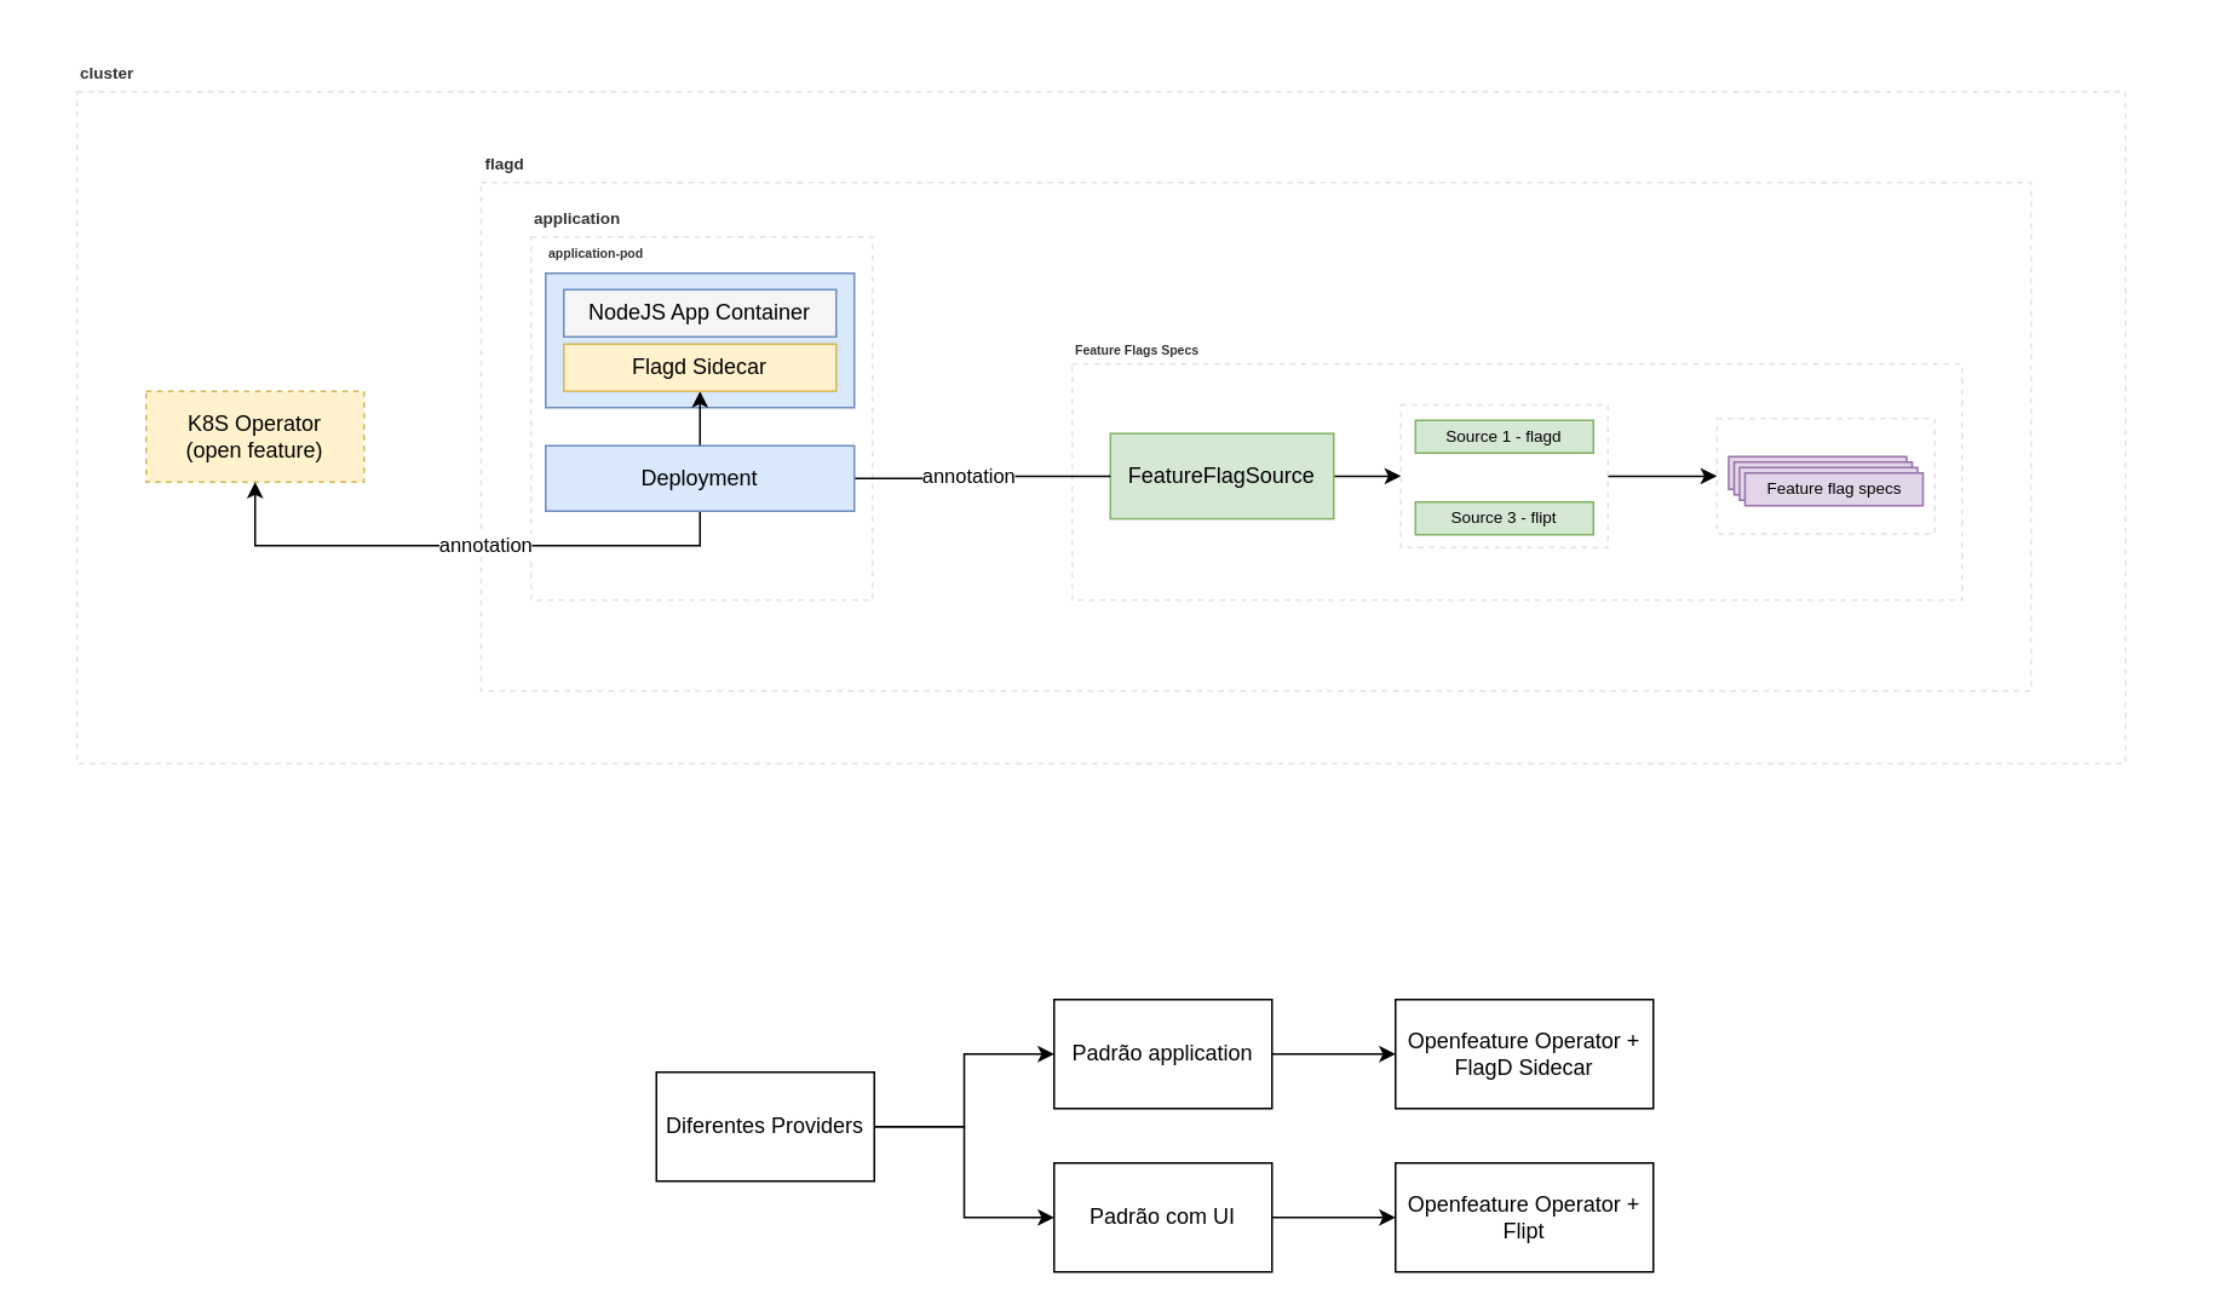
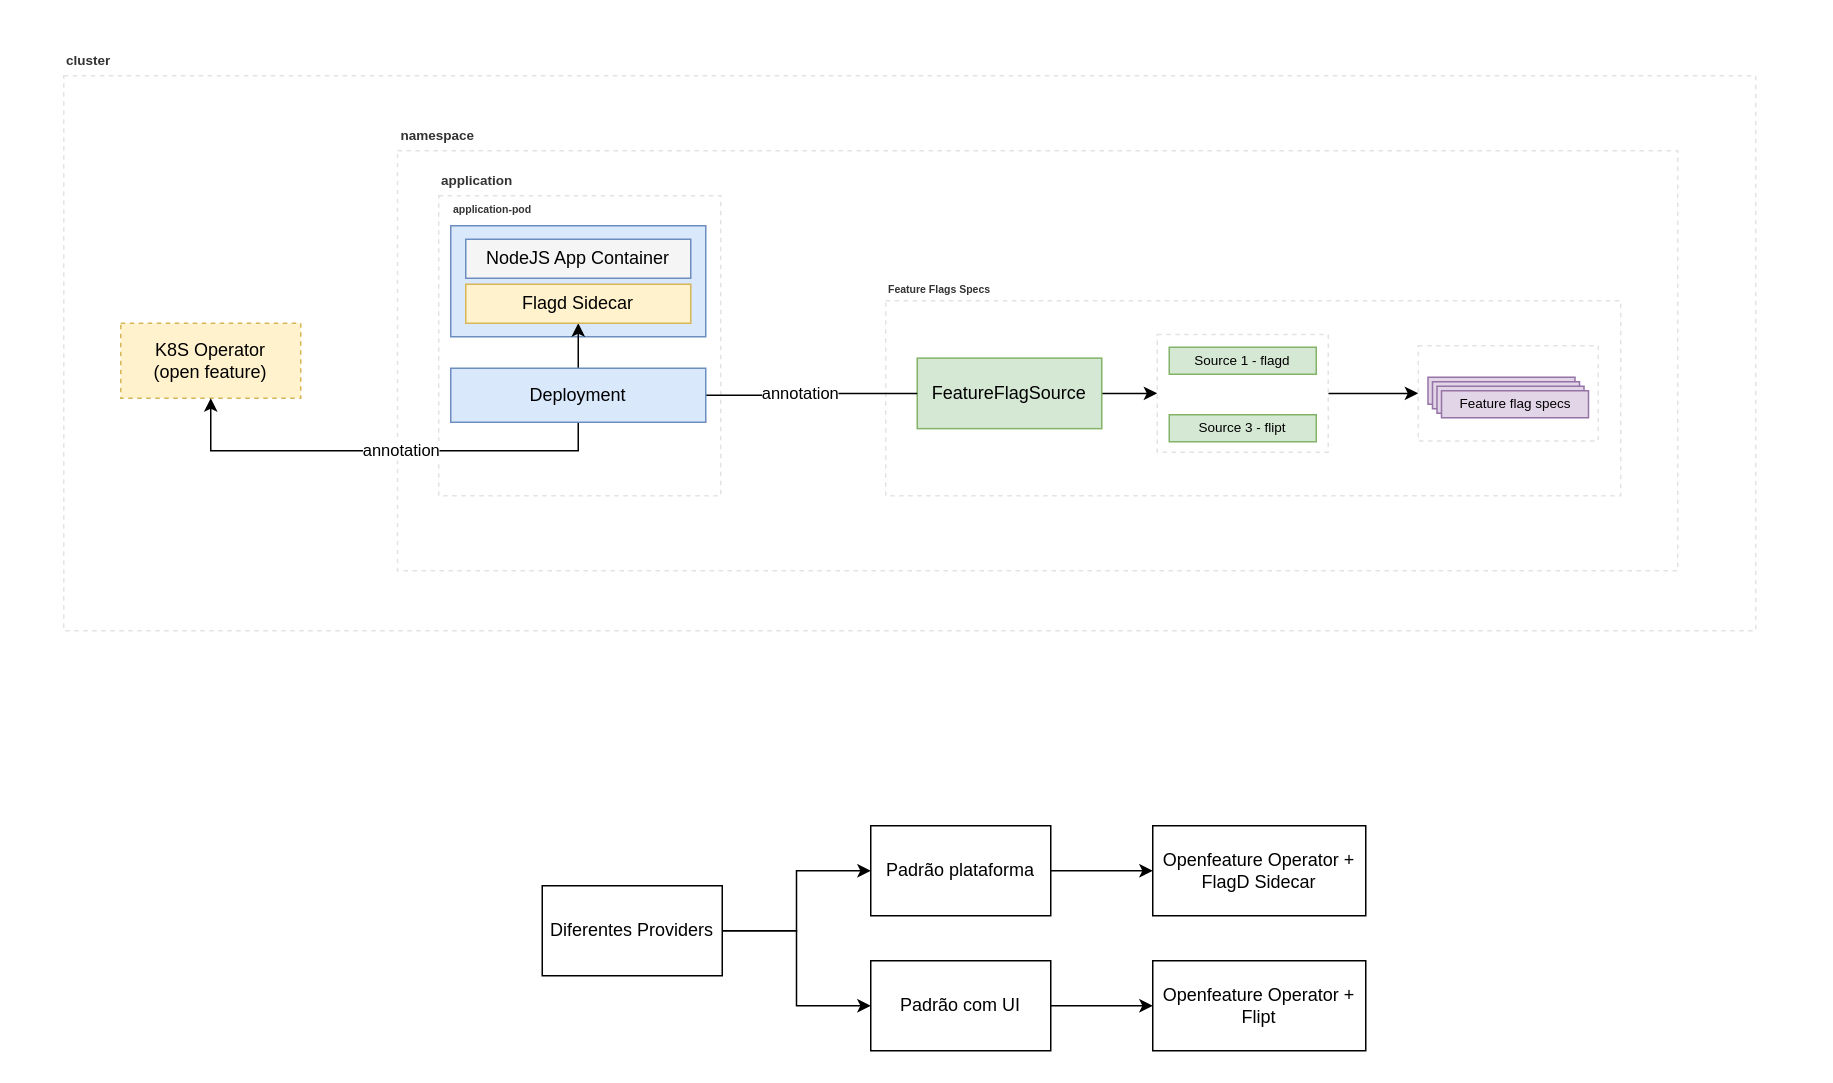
  <mxCell id="0" />
  <mxCell id="1" parent="0" />
  <mxCell id="2" value="" style="whiteSpace=wrap;html=1;fillColor=default;strokeColor=none;rounded=0;" parent="1" vertex="1"><mxGeometry x="20" y="20" width="1180" height="430" as="geometry" /></mxCell>
  <mxCell id="3" value="" style="whiteSpace=wrap;html=1;fillColor=default;dashed=1;strokeColor=#E3E3E3;" parent="1" vertex="1"><mxGeometry x="42" y="50" width="1128" height="370" as="geometry" /></mxCell>
  <mxCell id="4" value="" style="whiteSpace=wrap;html=1;fillColor=default;dashed=1;strokeColor=#E3E3E3;" parent="1" vertex="1"><mxGeometry x="264.5" y="100" width="853.5" height="280" as="geometry" /></mxCell>
- <mxCell id="5" value="flagd" style="whiteSpace=wrap;html=1;fontSize=9;fillColor=none;fontColor=#333333;strokeColor=none;fontStyle=1;align=left;" parent="1" vertex="1"><mxGeometry x="264.5" y="80" width="80" height="20" as="geometry" /></mxCell>
+ <mxCell id="5" value="namespace" style="whiteSpace=wrap;html=1;fontSize=9;fillColor=none;fontColor=#333333;strokeColor=none;fontStyle=1;align=left;" parent="1" vertex="1"><mxGeometry x="264.5" y="80" width="80" height="20" as="geometry" /></mxCell>
  <mxCell id="6" value="" style="whiteSpace=wrap;html=1;container=0;dashed=1;strokeColor=#E3E3E3;" parent="1" vertex="1"><mxGeometry x="292" y="130" width="188" height="200" as="geometry" /></mxCell>
  <mxCell id="7" value="" style="whiteSpace=wrap;html=1;container=0;dashed=1;strokeColor=#E3E3E3;" parent="1" vertex="1"><mxGeometry x="590" y="200" width="490" height="130" as="geometry" /></mxCell>
  <mxCell id="8" value="Feature Flags Specs" style="whiteSpace=wrap;html=1;fontSize=7;fillColor=none;strokeColor=none;fontColor=#333333;fontStyle=1;align=left;" parent="1" vertex="1"><mxGeometry x="590" y="187" width="91" height="12" as="geometry" /></mxCell>
  <mxCell id="9" style="edgeStyle=orthogonalEdgeStyle;rounded=0;orthogonalLoop=1;jettySize=auto;html=1;entryX=0;entryY=0.5;entryDx=0;entryDy=0;" parent="1" source="10" target="34" edge="1"><mxGeometry relative="1" as="geometry" /></mxCell>
  <mxCell id="10" value="FeatureFlagSource" style="whiteSpace=wrap;html=1;fontSize=12;fillColor=#d5e8d4;strokeColor=#82b366;" parent="1" vertex="1"><mxGeometry x="611" y="238.25" width="123" height="47" as="geometry" /></mxCell>
  <mxCell id="11" style="edgeStyle=orthogonalEdgeStyle;rounded=0;orthogonalLoop=1;jettySize=auto;html=1;entryX=0;entryY=0.5;entryDx=0;entryDy=0;endArrow=none;" parent="1" source="28" target="10" edge="1"><mxGeometry relative="1" as="geometry" /></mxCell>
  <mxCell id="12" value="annotation" style="edgeLabel;html=1;align=center;verticalAlign=middle;resizable=0;points=[];" parent="11" vertex="1" connectable="0"><mxGeometry x="-0.194" y="-1" relative="1" as="geometry"><mxPoint x="5" y="-3" as="offset" /></mxGeometry></mxCell>
  <mxCell id="13" value="application" style="whiteSpace=wrap;html=1;fontSize=9;fillColor=none;fontColor=#333333;strokeColor=none;fontStyle=1;align=left;" parent="1" vertex="1"><mxGeometry x="292" y="110" width="80" height="20" as="geometry" /></mxCell>
  <mxCell id="14" value="K8S Operator&lt;div&gt;(open feature)&lt;/div&gt;" style="whiteSpace=wrap;html=1;dashed=1;fillColor=#fff2cc;strokeColor=#d6b656;" parent="1" vertex="1"><mxGeometry y="215" width="120" height="50" as="geometry" x="80" /></mxCell>
  <mxCell id="15" style="edgeStyle=orthogonalEdgeStyle;rounded=0;orthogonalLoop=1;jettySize=auto;html=1;entryX=0;entryY=0.5;entryDx=0;entryDy=0;" parent="1" source="17" target="19" edge="1"><mxGeometry relative="1" as="geometry" /></mxCell>
  <mxCell id="16" style="edgeStyle=orthogonalEdgeStyle;rounded=0;orthogonalLoop=1;jettySize=auto;html=1;entryX=0;entryY=0.5;entryDx=0;entryDy=0;" parent="1" source="17" target="21" edge="1"><mxGeometry relative="1" as="geometry" /></mxCell>
  <mxCell id="17" value="Diferentes Providers" style="whiteSpace=wrap;html=1;" parent="1" vertex="1"><mxGeometry x="361" y="590" width="120" height="60" as="geometry" /></mxCell>
  <mxCell id="18" style="edgeStyle=orthogonalEdgeStyle;rounded=0;orthogonalLoop=1;jettySize=auto;html=1;" parent="1" source="19" target="22" edge="1"><mxGeometry relative="1" as="geometry" /></mxCell>
- <mxCell id="19" value="Padrão application" style="whiteSpace=wrap;html=1;" parent="1" vertex="1"><mxGeometry x="580" y="550" width="120" height="60" as="geometry" /></mxCell>
+ <mxCell id="19" value="Padrão plataforma" style="whiteSpace=wrap;html=1;" parent="1" vertex="1"><mxGeometry x="580" y="550" width="120" height="60" as="geometry" /></mxCell>
  <mxCell id="20" style="edgeStyle=orthogonalEdgeStyle;rounded=0;orthogonalLoop=1;jettySize=auto;html=1;entryX=0;entryY=0.5;entryDx=0;entryDy=0;" parent="1" source="21" target="23" edge="1"><mxGeometry relative="1" as="geometry" /></mxCell>
  <mxCell id="21" value="Padrão com UI" style="whiteSpace=wrap;html=1;" parent="1" vertex="1"><mxGeometry x="580" y="640" width="120" height="60" as="geometry" /></mxCell>
  <mxCell id="22" value="Openfeature Operator + FlagD Sidecar" style="whiteSpace=wrap;html=1;" parent="1" vertex="1"><mxGeometry x="768" y="550" width="142" height="60" as="geometry" /></mxCell>
  <mxCell id="23" value="Openfeature Operator + Flipt" style="whiteSpace=wrap;html=1;" parent="1" vertex="1"><mxGeometry x="768" y="640" width="142" height="60" as="geometry" /></mxCell>
  <mxCell id="24" value="" style="whiteSpace=wrap;html=1;container=0;fillColor=#dae8fc;strokeColor=#6c8ebf;" parent="1" vertex="1"><mxGeometry x="300" y="150" width="170" height="74" as="geometry" /></mxCell>
  <mxCell id="25" style="edgeStyle=orthogonalEdgeStyle;rounded=0;orthogonalLoop=1;jettySize=auto;html=1;entryX=0.5;entryY=1;entryDx=0;entryDy=0;" parent="1" source="28" target="14" edge="1"><mxGeometry relative="1" as="geometry"><Array as="points"><mxPoint x="385" y="300" /><mxPoint x="140" y="300" /></Array></mxGeometry></mxCell>
  <mxCell id="26" value="annotation" style="edgeLabel;html=1;align=center;verticalAlign=middle;resizable=0;points=[];" parent="25" vertex="1" connectable="0"><mxGeometry x="0.141" y="-1" relative="1" as="geometry"><mxPoint x="33" as="offset" /></mxGeometry></mxCell>
  <mxCell id="27" style="edgeStyle=orthogonalEdgeStyle;rounded=0;orthogonalLoop=1;jettySize=auto;html=1;entryX=0.5;entryY=1;entryDx=0;entryDy=0;" parent="1" source="28" target="30" edge="1"><mxGeometry relative="1" as="geometry" /></mxCell>
  <mxCell id="28" value="Deployment" style="whiteSpace=wrap;html=1;fontSize=12;fillColor=#dae8fc;strokeColor=#6c8ebf;" parent="1" vertex="1"><mxGeometry x="300" y="245" width="170" height="36" as="geometry" /></mxCell>
  <mxCell id="29" value="NodeJS App Container" style="whiteSpace=wrap;html=1;fillColor=#f5f5f5;strokeColor=#6c8ebf;" parent="1" vertex="1"><mxGeometry x="310" y="159" width="150" height="26" as="geometry" /></mxCell>
  <mxCell id="30" value="Flagd Sidecar" style="whiteSpace=wrap;html=1;fillColor=#fff2cc;strokeColor=#d6b656;" parent="1" vertex="1"><mxGeometry x="310" y="189" width="150" height="26" as="geometry" /></mxCell>
  <mxCell id="31" value="application-pod" style="whiteSpace=wrap;html=1;fontSize=7;fillColor=none;fontColor=#333333;strokeColor=none;fontStyle=1;align=left;" parent="1" vertex="1"><mxGeometry x="300" y="130" width="80" height="20" as="geometry" /></mxCell>
  <mxCell id="32" value="" style="whiteSpace=wrap;html=1;dashed=1;strokeColor=#E3E3E3;" parent="1" vertex="1"><mxGeometry x="945" y="230" width="120" height="63.5" as="geometry" /></mxCell>
  <mxCell id="33" style="edgeStyle=orthogonalEdgeStyle;rounded=0;orthogonalLoop=1;jettySize=auto;html=1;entryX=0;entryY=0.5;entryDx=0;entryDy=0;" parent="1" source="34" target="32" edge="1"><mxGeometry relative="1" as="geometry" /></mxCell>
  <mxCell id="34" value="" style="whiteSpace=wrap;html=1;dashed=1;strokeColor=#E3E3E3;" parent="1" vertex="1"><mxGeometry x="771" y="222.5" width="114" height="78.5" as="geometry" /></mxCell>
  <mxCell id="35" value="Source 1 - flagd" style="whiteSpace=wrap;html=1;fontSize=9;fillColor=#d5e8d4;strokeColor=#82b366;" parent="1" vertex="1"><mxGeometry x="779" y="231" width="98" height="18" as="geometry" /></mxCell>
  <mxCell id="36" value="Source 3 - flipt" style="whiteSpace=wrap;html=1;fontSize=9;fillColor=#d5e8d4;strokeColor=#82b366;" parent="1" vertex="1"><mxGeometry x="779" y="276" width="98" height="18" as="geometry" /></mxCell>
  <mxCell id="37" value="Feature flag specs" style="whiteSpace=wrap;html=1;fontSize=9;fillColor=#e1d5e7;strokeColor=#9673a6;" parent="1" vertex="1"><mxGeometry x="951.5" y="251" width="98" height="18" as="geometry" /></mxCell>
  <mxCell id="38" value="Feature flag specs" style="whiteSpace=wrap;html=1;fontSize=9;fillColor=#e1d5e7;strokeColor=#9673a6;" parent="1" vertex="1"><mxGeometry x="954.5" y="254" width="98" height="18" as="geometry" /></mxCell>
  <mxCell id="39" value="Feature flag specs" style="whiteSpace=wrap;html=1;fontSize=9;fillColor=#e1d5e7;strokeColor=#9673a6;" parent="1" vertex="1"><mxGeometry x="957.5" y="257" width="98" height="18" as="geometry" /></mxCell>
  <mxCell id="40" value="Feature flag specs" style="whiteSpace=wrap;html=1;fontSize=9;fillColor=#e1d5e7;strokeColor=#9673a6;" parent="1" vertex="1"><mxGeometry x="960.5" y="260" width="98" height="18" as="geometry" /></mxCell>
  <mxCell id="41" value="cluster" style="whiteSpace=wrap;html=1;fontSize=9;fillColor=none;fontColor=#333333;strokeColor=none;fontStyle=1;align=left;" parent="1" vertex="1"><mxGeometry x="42" y="30" width="80" height="20" as="geometry" /></mxCell>
